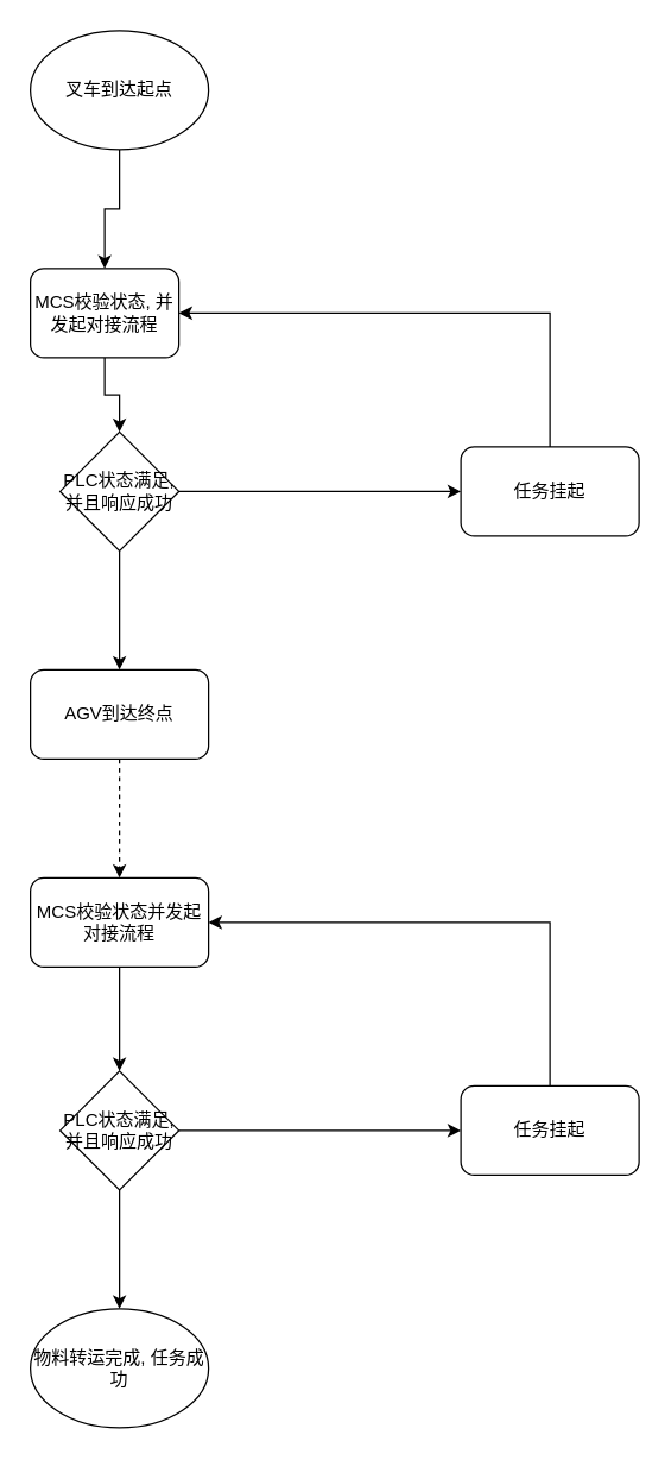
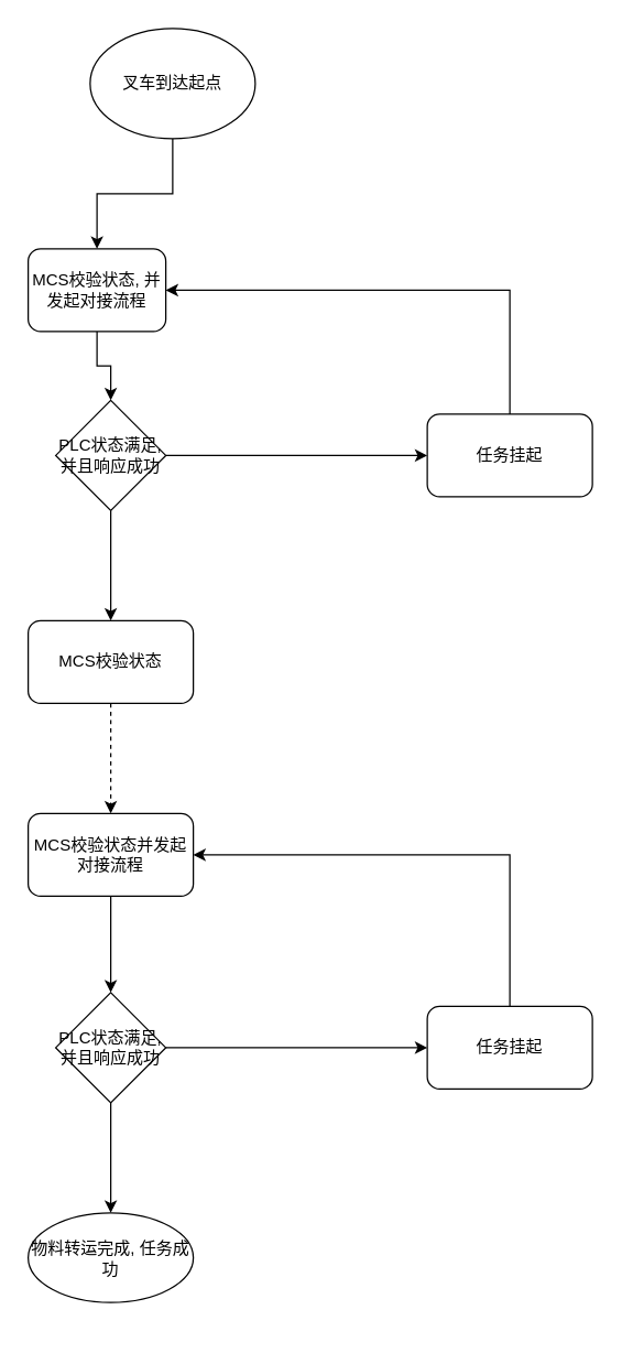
  <mxCell id="0" />
  <mxCell id="1" parent="0" />
  <mxCell id="2" style="edgeStyle=orthogonalEdgeStyle;rounded=0;orthogonalLoop=1;jettySize=auto;html=1;" edge="1" parent="1" source="3" target="5"><mxGeometry relative="1" as="geometry" /></mxCell>
- <mxCell id="3" value="叉车到达起点" style="ellipse;whiteSpace=wrap;html=1;" vertex="1" parent="1"><mxGeometry x="20" y="20" width="120" height="80" as="geometry" /></mxCell>
+ <mxCell id="3" value="叉车到达起点" style="ellipse;whiteSpace=wrap;html=1;" vertex="1" parent="1"><mxGeometry x="65" y="20" width="120" height="80" as="geometry" /></mxCell>
  <mxCell id="4" style="edgeStyle=orthogonalEdgeStyle;rounded=0;orthogonalLoop=1;jettySize=auto;html=1;entryX=0.5;entryY=0;entryDx=0;entryDy=0;" edge="1" parent="1" source="5" target="8"><mxGeometry relative="1" as="geometry" /></mxCell>
  <mxCell id="5" value="MCS校验状态, 并发起对接流程" style="rounded=1;whiteSpace=wrap;html=1;" vertex="1" parent="1"><mxGeometry x="20" y="180" width="100" height="60" as="geometry" /></mxCell>
  <mxCell id="6" style="edgeStyle=orthogonalEdgeStyle;rounded=0;orthogonalLoop=1;jettySize=auto;html=1;" edge="1" parent="1" source="8" target="12"><mxGeometry relative="1" as="geometry" /></mxCell>
  <mxCell id="7" style="edgeStyle=orthogonalEdgeStyle;rounded=0;orthogonalLoop=1;jettySize=auto;html=1;entryX=0;entryY=0.5;entryDx=0;entryDy=0;" edge="1" parent="1" source="8" target="10"><mxGeometry relative="1" as="geometry" /></mxCell>
  <mxCell id="8" value="PLC状态满足, 并且响应成功" style="rhombus;whiteSpace=wrap;html=1;" vertex="1" parent="1"><mxGeometry x="40" y="290" width="80" height="80" as="geometry" /></mxCell>
  <mxCell id="9" style="edgeStyle=orthogonalEdgeStyle;rounded=0;orthogonalLoop=1;jettySize=auto;html=1;entryX=1;entryY=0.5;entryDx=0;entryDy=0;exitX=0.5;exitY=0;exitDx=0;exitDy=0;" edge="1" parent="1" source="10" target="5"><mxGeometry relative="1" as="geometry" /></mxCell>
  <mxCell id="10" value="任务挂起" style="rounded=1;whiteSpace=wrap;html=1;" vertex="1" parent="1"><mxGeometry x="310" y="300" width="120" height="60" as="geometry" /></mxCell>
  <mxCell id="11" style="edgeStyle=orthogonalEdgeStyle;rounded=0;orthogonalLoop=1;jettySize=auto;html=1;entryX=0.5;entryY=0;entryDx=0;entryDy=0;dashed=1;" edge="1" parent="1" source="12" target="14"><mxGeometry relative="1" as="geometry" /></mxCell>
- <mxCell id="12" value="AGV到达终点" style="rounded=1;whiteSpace=wrap;html=1;" vertex="1" parent="1"><mxGeometry x="20" y="450" width="120" height="60" as="geometry" /></mxCell>
+ <mxCell id="12" value="MCS校验状态" style="rounded=1;whiteSpace=wrap;html=1;" vertex="1" parent="1"><mxGeometry x="20" y="450" width="120" height="60" as="geometry" /></mxCell>
  <mxCell id="13" style="edgeStyle=orthogonalEdgeStyle;rounded=0;orthogonalLoop=1;jettySize=auto;html=1;entryX=0.5;entryY=0;entryDx=0;entryDy=0;" edge="1" parent="1" source="14" target="17"><mxGeometry relative="1" as="geometry" /></mxCell>
  <mxCell id="14" value="MCS校验状态并发起对接流程" style="rounded=1;whiteSpace=wrap;html=1;" vertex="1" parent="1"><mxGeometry x="20" y="590" width="120" height="60" as="geometry" /></mxCell>
  <mxCell id="15" style="edgeStyle=orthogonalEdgeStyle;rounded=0;orthogonalLoop=1;jettySize=auto;html=1;entryX=0.5;entryY=0;entryDx=0;entryDy=0;" edge="1" parent="1" source="17" target="20"><mxGeometry relative="1" as="geometry" /></mxCell>
  <mxCell id="16" style="edgeStyle=orthogonalEdgeStyle;rounded=0;orthogonalLoop=1;jettySize=auto;html=1;entryX=0;entryY=0.5;entryDx=0;entryDy=0;" edge="1" parent="1" source="17" target="19"><mxGeometry relative="1" as="geometry" /></mxCell>
  <mxCell id="17" value="PLC状态满足, 并且响应成功" style="rhombus;whiteSpace=wrap;html=1;" vertex="1" parent="1"><mxGeometry x="40" y="720" width="80" height="80" as="geometry" /></mxCell>
  <mxCell id="18" style="edgeStyle=orthogonalEdgeStyle;rounded=0;orthogonalLoop=1;jettySize=auto;html=1;entryX=1;entryY=0.5;entryDx=0;entryDy=0;" edge="1" parent="1" source="19" target="14"><mxGeometry relative="1" as="geometry"><Array as="points"><mxPoint x="370" y="620" /></Array></mxGeometry></mxCell>
  <mxCell id="19" value="任务挂起" style="rounded=1;whiteSpace=wrap;html=1;" vertex="1" parent="1"><mxGeometry x="310" y="730" width="120" height="60" as="geometry" /></mxCell>
- <mxCell id="20" value="物料转运完成, 任务成功" style="ellipse;whiteSpace=wrap;html=1;" vertex="1" parent="1"><mxGeometry x="20" y="880" width="120" height="80" as="geometry" /></mxCell>
+ <mxCell id="20" value="物料转运完成, 任务成功" style="ellipse;whiteSpace=wrap;html=1;" vertex="1" parent="1"><mxGeometry x="20" y="880" width="120" height="65" as="geometry" /></mxCell>
